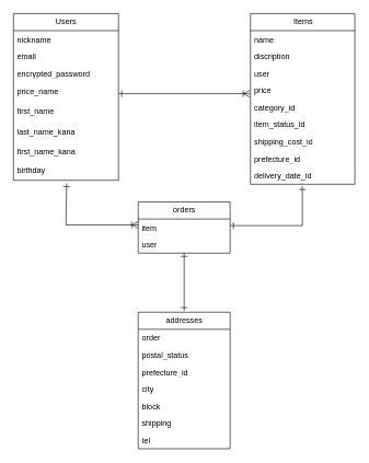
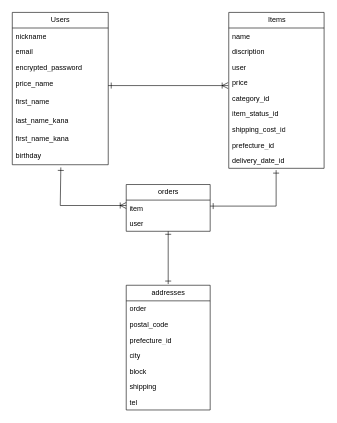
  <mxCell id="0" />
  <mxCell id="1" parent="0" />
  <mxCell id="2" value="Users" style="swimlane;fontStyle=0;childLayout=stackLayout;horizontal=1;startSize=26;fillColor=none;horizontalStack=0;resizeParent=1;resizeParentMax=0;resizeLast=0;collapsible=1;marginBottom=0;html=1;rounded=0;" parent="1" vertex="1"><mxGeometry x="20" y="20" width="160" height="254" as="geometry"><mxRectangle x="40" y="30" width="60" height="30" as="alternateBounds" /></mxGeometry></mxCell>
  <mxCell id="3" value="nickname&lt;br&gt;&lt;br&gt;" style="text;strokeColor=none;fillColor=none;align=left;verticalAlign=top;spacingLeft=4;spacingRight=4;overflow=hidden;rotatable=0;points=[[0,0.5],[1,0.5]];portConstraint=eastwest;whiteSpace=wrap;html=1;rounded=0;" parent="2" vertex="1"><mxGeometry y="26" width="160" height="26" as="geometry" /></mxCell>
  <mxCell id="4" value="email" style="text;strokeColor=none;fillColor=none;align=left;verticalAlign=top;spacingLeft=4;spacingRight=4;overflow=hidden;rotatable=0;points=[[0,0.5],[1,0.5]];portConstraint=eastwest;whiteSpace=wrap;html=1;rounded=0;" parent="2" vertex="1"><mxGeometry y="52" width="160" height="26" as="geometry" /></mxCell>
  <mxCell id="5" value="encrypted_password" style="text;strokeColor=none;fillColor=none;align=left;verticalAlign=top;spacingLeft=4;spacingRight=4;overflow=hidden;rotatable=0;points=[[0,0.5],[1,0.5]];portConstraint=eastwest;whiteSpace=wrap;html=1;rounded=0;" parent="2" vertex="1"><mxGeometry y="78" width="160" height="26" as="geometry" /></mxCell>
  <mxCell id="6" value="price_name" style="text;strokeColor=none;fillColor=none;align=left;verticalAlign=middle;spacingLeft=4;spacingRight=4;overflow=hidden;points=[[0,0.5],[1,0.5]];portConstraint=eastwest;rotatable=0;whiteSpace=wrap;html=1;rounded=0;" vertex="1" parent="2"><mxGeometry y="104" width="160" height="30" as="geometry" /></mxCell>
  <mxCell id="7" value="first_name" style="text;strokeColor=none;fillColor=none;align=left;verticalAlign=middle;spacingLeft=4;spacingRight=4;overflow=hidden;points=[[0,0.5],[1,0.5]];portConstraint=eastwest;rotatable=0;whiteSpace=wrap;html=1;rounded=0;" vertex="1" parent="2"><mxGeometry y="134" width="160" height="30" as="geometry" /></mxCell>
  <mxCell id="8" value="&lt;font face=&quot;Helvetica&quot;&gt;&lt;span style=&quot;font-size: 12px;&quot;&gt;last_name_kana&lt;/span&gt;&lt;/font&gt;" style="text;strokeColor=none;fillColor=none;align=left;verticalAlign=middle;spacingLeft=4;spacingRight=4;overflow=hidden;points=[[0,0.5],[1,0.5]];portConstraint=eastwest;rotatable=0;whiteSpace=wrap;html=1;fontSize=16;hachureGap=4;fontFamily=Architects Daughter;fontSource=https%3A%2F%2Ffonts.googleapis.com%2Fcss%3Ffamily%3DArchitects%2BDaughter;rounded=0;" vertex="1" parent="2"><mxGeometry y="164" width="160" height="30" as="geometry" /></mxCell>
  <mxCell id="9" value="&lt;font face=&quot;Helvetica&quot; style=&quot;font-size: 12px;&quot;&gt;first_name_kana&lt;/font&gt;" style="text;strokeColor=none;fillColor=none;align=left;verticalAlign=middle;spacingLeft=4;spacingRight=4;overflow=hidden;points=[[0,0.5],[1,0.5]];portConstraint=eastwest;rotatable=0;whiteSpace=wrap;html=1;fontSize=16;hachureGap=4;fontFamily=Architects Daughter;fontSource=https%3A%2F%2Ffonts.googleapis.com%2Fcss%3Ffamily%3DArchitects%2BDaughter;rounded=0;" vertex="1" parent="2"><mxGeometry y="194" width="160" height="30" as="geometry" /></mxCell>
  <mxCell id="10" value="birthday" style="text;strokeColor=none;fillColor=none;align=left;verticalAlign=middle;spacingLeft=4;spacingRight=4;overflow=hidden;points=[[0,0.5],[1,0.5]];portConstraint=eastwest;rotatable=0;whiteSpace=wrap;html=1;rounded=0;" vertex="1" parent="2"><mxGeometry y="224" width="160" height="30" as="geometry" /></mxCell>
  <mxCell id="11" value="Items" style="swimlane;fontStyle=0;childLayout=stackLayout;horizontal=1;startSize=26;fillColor=none;horizontalStack=0;resizeParent=1;resizeParentMax=0;resizeLast=0;collapsible=1;marginBottom=0;html=1;rounded=0;" parent="1" vertex="1"><mxGeometry x="381" y="20" width="159" height="260" as="geometry"><mxRectangle x="40" y="30" width="60" height="30" as="alternateBounds" /></mxGeometry></mxCell>
  <mxCell id="12" value="name&lt;br&gt;" style="text;strokeColor=none;fillColor=none;align=left;verticalAlign=top;spacingLeft=4;spacingRight=4;overflow=hidden;rotatable=0;points=[[0,0.5],[1,0.5]];portConstraint=eastwest;whiteSpace=wrap;html=1;rounded=0;" vertex="1" parent="11"><mxGeometry y="26" width="159" height="26" as="geometry" /></mxCell>
  <mxCell id="13" value="discription" style="text;strokeColor=none;fillColor=none;align=left;verticalAlign=top;spacingLeft=4;spacingRight=4;overflow=hidden;rotatable=0;points=[[0,0.5],[1,0.5]];portConstraint=eastwest;whiteSpace=wrap;html=1;rounded=0;" vertex="1" parent="11"><mxGeometry y="52" width="159" height="26" as="geometry" /></mxCell>
  <mxCell id="14" value="user&lt;br&gt;&lt;br&gt;" style="text;strokeColor=none;fillColor=none;align=left;verticalAlign=top;spacingLeft=4;spacingRight=4;overflow=hidden;rotatable=0;points=[[0,0.5],[1,0.5]];portConstraint=eastwest;whiteSpace=wrap;html=1;rounded=0;" parent="11" vertex="1"><mxGeometry y="78" width="159" height="26" as="geometry" /></mxCell>
  <mxCell id="15" value="price" style="text;strokeColor=none;fillColor=none;align=left;verticalAlign=top;spacingLeft=4;spacingRight=4;overflow=hidden;rotatable=0;points=[[0,0.5],[1,0.5]];portConstraint=eastwest;whiteSpace=wrap;html=1;rounded=0;" vertex="1" parent="11"><mxGeometry y="104" width="159" height="26" as="geometry" /></mxCell>
  <mxCell id="16" value="category_id" style="text;strokeColor=none;fillColor=none;align=left;verticalAlign=top;spacingLeft=4;spacingRight=4;overflow=hidden;rotatable=0;points=[[0,0.5],[1,0.5]];portConstraint=eastwest;whiteSpace=wrap;html=1;rounded=0;" parent="11" vertex="1"><mxGeometry y="130" width="159" height="26" as="geometry" /></mxCell>
  <mxCell id="17" value="item_status_id" style="text;strokeColor=none;fillColor=none;align=left;verticalAlign=top;spacingLeft=4;spacingRight=4;overflow=hidden;rotatable=0;points=[[0,0.5],[1,0.5]];portConstraint=eastwest;whiteSpace=wrap;html=1;rounded=0;" parent="11" vertex="1"><mxGeometry y="156" width="159" height="26" as="geometry" /></mxCell>
  <mxCell id="18" value="shipping_cost_id" style="text;strokeColor=none;fillColor=none;align=left;verticalAlign=top;spacingLeft=4;spacingRight=4;overflow=hidden;rotatable=0;points=[[0,0.5],[1,0.5]];portConstraint=eastwest;whiteSpace=wrap;html=1;rounded=0;" parent="11" vertex="1"><mxGeometry y="182" width="159" height="26" as="geometry" /></mxCell>
  <mxCell id="19" value="prefecture_id" style="text;strokeColor=none;fillColor=none;align=left;verticalAlign=top;spacingLeft=4;spacingRight=4;overflow=hidden;rotatable=0;points=[[0,0.5],[1,0.5]];portConstraint=eastwest;whiteSpace=wrap;html=1;rounded=0;" parent="11" vertex="1"><mxGeometry y="208" width="159" height="26" as="geometry" /></mxCell>
  <mxCell id="20" value="delivery_date_id" style="text;strokeColor=none;fillColor=none;align=left;verticalAlign=top;spacingLeft=4;spacingRight=4;overflow=hidden;rotatable=0;points=[[0,0.5],[1,0.5]];portConstraint=eastwest;whiteSpace=wrap;html=1;rounded=0;" vertex="1" parent="11"><mxGeometry y="234" width="159" height="26" as="geometry" /></mxCell>
  <mxCell id="21" style="edgeStyle=none;jumpSize=0;html=1;strokeColor=default;strokeWidth=1;startArrow=ERone;startFill=0;endArrow=ERone;endFill=0;startSize=8;endSize=8;" edge="1" parent="1" source="22"><mxGeometry relative="1" as="geometry"><mxPoint x="280" y="473" as="targetPoint" /></mxGeometry></mxCell>
  <mxCell id="22" value="orders" style="swimlane;fontStyle=0;childLayout=stackLayout;horizontal=1;startSize=26;fillColor=none;horizontalStack=0;resizeParent=1;resizeParentMax=0;resizeLast=0;collapsible=1;marginBottom=0;html=1;rounded=0;" parent="1" vertex="1"><mxGeometry x="210" y="307" width="140" height="78" as="geometry"><mxRectangle x="40" y="30" width="60" height="30" as="alternateBounds" /></mxGeometry></mxCell>
  <mxCell id="23" value="item" style="text;strokeColor=none;fillColor=none;align=left;verticalAlign=top;spacingLeft=4;spacingRight=4;overflow=hidden;rotatable=0;points=[[0,0.5],[1,0.5]];portConstraint=eastwest;whiteSpace=wrap;html=1;rounded=0;" parent="22" vertex="1"><mxGeometry y="26" width="140" height="26" as="geometry" /></mxCell>
  <mxCell id="24" value="user" style="text;strokeColor=none;fillColor=none;align=left;verticalAlign=top;spacingLeft=4;spacingRight=4;overflow=hidden;rotatable=0;points=[[0,0.5],[1,0.5]];portConstraint=eastwest;whiteSpace=wrap;html=1;rounded=0;" parent="22" vertex="1"><mxGeometry y="52" width="140" height="26" as="geometry" /></mxCell>
  <mxCell id="25" value="addresses" style="swimlane;fontStyle=0;childLayout=stackLayout;horizontal=1;startSize=26;fillColor=none;horizontalStack=0;resizeParent=1;resizeParentMax=0;resizeLast=0;collapsible=1;marginBottom=0;html=1;rounded=0;" parent="1" vertex="1"><mxGeometry x="210" y="475" width="140" height="208" as="geometry"><mxRectangle x="40" y="30" width="60" height="30" as="alternateBounds" /></mxGeometry></mxCell>
  <mxCell id="26" value="order" style="text;strokeColor=none;fillColor=none;align=left;verticalAlign=top;spacingLeft=4;spacingRight=4;overflow=hidden;rotatable=0;points=[[0,0.5],[1,0.5]];portConstraint=eastwest;whiteSpace=wrap;html=1;rounded=0;" vertex="1" parent="25"><mxGeometry y="26" width="140" height="26" as="geometry" /></mxCell>
- <mxCell id="27" value="postal_status" style="text;strokeColor=none;fillColor=none;align=left;verticalAlign=top;spacingLeft=4;spacingRight=4;overflow=hidden;rotatable=0;points=[[0,0.5],[1,0.5]];portConstraint=eastwest;whiteSpace=wrap;html=1;rounded=0;" parent="25" vertex="1"><mxGeometry y="52" width="140" height="26" as="geometry" /></mxCell>
+ <mxCell id="27" value="postal_code" style="text;strokeColor=none;fillColor=none;align=left;verticalAlign=top;spacingLeft=4;spacingRight=4;overflow=hidden;rotatable=0;points=[[0,0.5],[1,0.5]];portConstraint=eastwest;whiteSpace=wrap;html=1;rounded=0;" parent="25" vertex="1"><mxGeometry y="52" width="140" height="26" as="geometry" /></mxCell>
  <mxCell id="28" value="prefecture_id" style="text;strokeColor=none;fillColor=none;align=left;verticalAlign=top;spacingLeft=4;spacingRight=4;overflow=hidden;rotatable=0;points=[[0,0.5],[1,0.5]];portConstraint=eastwest;whiteSpace=wrap;html=1;rounded=0;" parent="25" vertex="1"><mxGeometry y="78" width="140" height="26" as="geometry" /></mxCell>
  <mxCell id="29" value="city" style="text;strokeColor=none;fillColor=none;align=left;verticalAlign=top;spacingLeft=4;spacingRight=4;overflow=hidden;rotatable=0;points=[[0,0.5],[1,0.5]];portConstraint=eastwest;whiteSpace=wrap;html=1;rounded=0;" parent="25" vertex="1"><mxGeometry y="104" width="140" height="26" as="geometry" /></mxCell>
  <mxCell id="30" value="block" style="text;strokeColor=none;fillColor=none;align=left;verticalAlign=top;spacingLeft=4;spacingRight=4;overflow=hidden;rotatable=0;points=[[0,0.5],[1,0.5]];portConstraint=eastwest;whiteSpace=wrap;html=1;rounded=0;" vertex="1" parent="25"><mxGeometry y="130" width="140" height="26" as="geometry" /></mxCell>
  <mxCell id="31" value="shipping" style="text;strokeColor=none;fillColor=none;align=left;verticalAlign=top;spacingLeft=4;spacingRight=4;overflow=hidden;rotatable=0;points=[[0,0.5],[1,0.5]];portConstraint=eastwest;whiteSpace=wrap;html=1;rounded=0;" vertex="1" parent="25"><mxGeometry y="156" width="140" height="26" as="geometry" /></mxCell>
  <mxCell id="32" value="tel" style="text;strokeColor=none;fillColor=none;align=left;verticalAlign=top;spacingLeft=4;spacingRight=4;overflow=hidden;rotatable=0;points=[[0,0.5],[1,0.5]];portConstraint=eastwest;whiteSpace=wrap;html=1;rounded=0;" vertex="1" parent="25"><mxGeometry y="182" width="140" height="26" as="geometry" /></mxCell>
  <mxCell id="33" value="" style="edgeStyle=elbowEdgeStyle;elbow=horizontal;endArrow=classic;html=1;curved=0;rounded=0;endSize=8;startSize=8;strokeWidth=8;jumpSize=0;strokeColor=none;" edge="1" parent="1"><mxGeometry width="50" height="50" relative="1" as="geometry"><mxPoint x="260" y="333" as="sourcePoint" /><mxPoint x="370" y="433" as="targetPoint" /></mxGeometry></mxCell>
  <mxCell id="34" value="" style="edgeStyle=elbowEdgeStyle;elbow=horizontal;endArrow=ERoneToMany;html=1;curved=0;rounded=0;endSize=8;startSize=8;strokeColor=none;strokeWidth=8;jumpSize=0;startArrow=ERone;startFill=0;endFill=0;" edge="1" parent="1"><mxGeometry width="50" height="50" relative="1" as="geometry"><mxPoint x="260" y="493" as="sourcePoint" /><mxPoint x="310" y="443" as="targetPoint" /></mxGeometry></mxCell>
  <mxCell id="35" value="" style="edgeStyle=segmentEdgeStyle;endArrow=ERoneToMany;html=1;curved=0;rounded=0;endSize=8;startSize=8;strokeColor=default;strokeWidth=1;jumpSize=0;endFill=0;startArrow=ERone;startFill=0;exitX=0.506;exitY=1.15;exitDx=0;exitDy=0;exitPerimeter=0;" edge="1" parent="1" source="10"><mxGeometry width="50" height="50" relative="1" as="geometry"><mxPoint x="130" y="293" as="sourcePoint" /><mxPoint x="210" y="342" as="targetPoint" /><Array as="points"><mxPoint x="100" y="342" /></Array></mxGeometry></mxCell>
  <mxCell id="36" style="edgeStyle=none;jumpSize=0;html=1;strokeColor=default;strokeWidth=1;startArrow=ERone;startFill=0;endArrow=ERoneToMany;endFill=0;startSize=8;endSize=8;" edge="1" parent="1"><mxGeometry relative="1" as="geometry"><mxPoint x="380" y="142" as="targetPoint" /><mxPoint x="180" y="142" as="sourcePoint" /></mxGeometry></mxCell>
  <mxCell id="37" value="" style="edgeStyle=segmentEdgeStyle;endArrow=ERone;html=1;curved=0;rounded=0;endSize=8;startSize=8;strokeColor=default;strokeWidth=1;jumpSize=0;startArrow=ERone;startFill=0;endFill=0;" edge="1" parent="1"><mxGeometry width="50" height="50" relative="1" as="geometry"><mxPoint x="460" y="283" as="sourcePoint" /><mxPoint x="350" y="343" as="targetPoint" /><Array as="points"><mxPoint x="460" y="343" /></Array></mxGeometry></mxCell>
